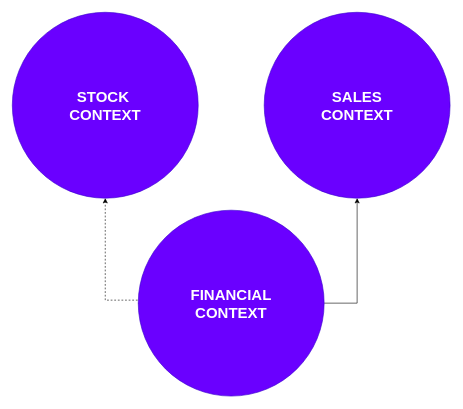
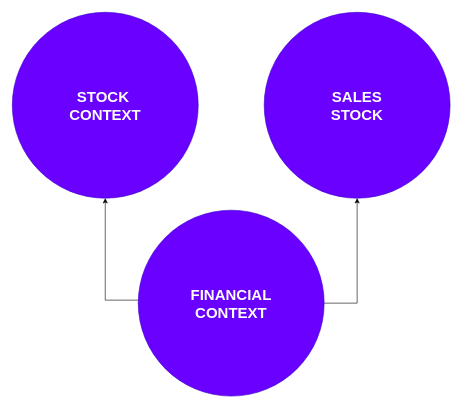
  <mxCell id="0" />
  <mxCell id="1" parent="0" />
  <mxCell id="2" value="&lt;b style=&quot;font-size: 25px&quot;&gt;STOCK&amp;nbsp;&lt;br&gt;CONTEXT&lt;/b&gt;" style="ellipse;whiteSpace=wrap;html=1;aspect=fixed;fillColor=#6a00ff;strokeColor=#3700CC;fontColor=#ffffff;" vertex="1" parent="1"><mxGeometry x="20" y="20" width="310" height="310" as="geometry" /></mxCell>
- <mxCell id="3" value="&lt;span style=&quot;font-size: 25px&quot;&gt;&lt;b&gt;SALES&lt;br&gt;CONTEXT&lt;/b&gt;&lt;/span&gt;" style="ellipse;whiteSpace=wrap;html=1;aspect=fixed;fillColor=#6a00ff;strokeColor=#3700CC;fontColor=#ffffff;" vertex="1" parent="1"><mxGeometry x="440" y="20" width="310" height="310" as="geometry" /></mxCell>
- <mxCell id="4" style="edgeStyle=orthogonalEdgeStyle;rounded=0;orthogonalLoop=1;jettySize=auto;html=1;exitX=0;exitY=0.5;exitDx=0;exitDy=0;entryX=0.5;entryY=1;entryDx=0;entryDy=0;fontSize=25;dashed=1;" edge="1" parent="1" source="6" target="2"><mxGeometry relative="1" as="geometry"><Array as="points"><mxPoint x="239" y="500" /><mxPoint x="175" y="500" /></Array></mxGeometry></mxCell>
+ <mxCell id="3" value="&lt;span style=&quot;font-size: 25px&quot;&gt;&lt;b&gt;SALES&lt;br&gt;STOCK&lt;/b&gt;&lt;/span&gt;" style="ellipse;whiteSpace=wrap;html=1;aspect=fixed;fillColor=#6a00ff;strokeColor=#3700CC;fontColor=#ffffff;" vertex="1" parent="1"><mxGeometry x="440" y="20" width="310" height="310" as="geometry" /></mxCell>
+ <mxCell id="4" style="edgeStyle=orthogonalEdgeStyle;rounded=0;orthogonalLoop=1;jettySize=auto;html=1;exitX=0;exitY=0.5;exitDx=0;exitDy=0;entryX=0.5;entryY=1;entryDx=0;entryDy=0;fontSize=25;" edge="1" parent="1" source="6" target="2"><mxGeometry relative="1" as="geometry"><Array as="points"><mxPoint x="239" y="500" /><mxPoint x="175" y="500" /></Array></mxGeometry></mxCell>
  <mxCell id="5" style="edgeStyle=orthogonalEdgeStyle;rounded=0;orthogonalLoop=1;jettySize=auto;html=1;entryX=0.5;entryY=1;entryDx=0;entryDy=0;fontSize=25;exitX=1;exitY=0.5;exitDx=0;exitDy=0;" edge="1" parent="1" source="6" target="3"><mxGeometry relative="1" as="geometry" /></mxCell>
  <mxCell id="6" value="&lt;span style=&quot;font-size: 25px&quot;&gt;&lt;b&gt;FINANCIAL &lt;br&gt;CONTEXT&lt;/b&gt;&lt;/span&gt;" style="ellipse;whiteSpace=wrap;html=1;aspect=fixed;fillColor=#6a00ff;strokeColor=#3700CC;fontColor=#ffffff;" vertex="1" parent="1"><mxGeometry x="230" y="350" width="310" height="310" as="geometry" /></mxCell>
